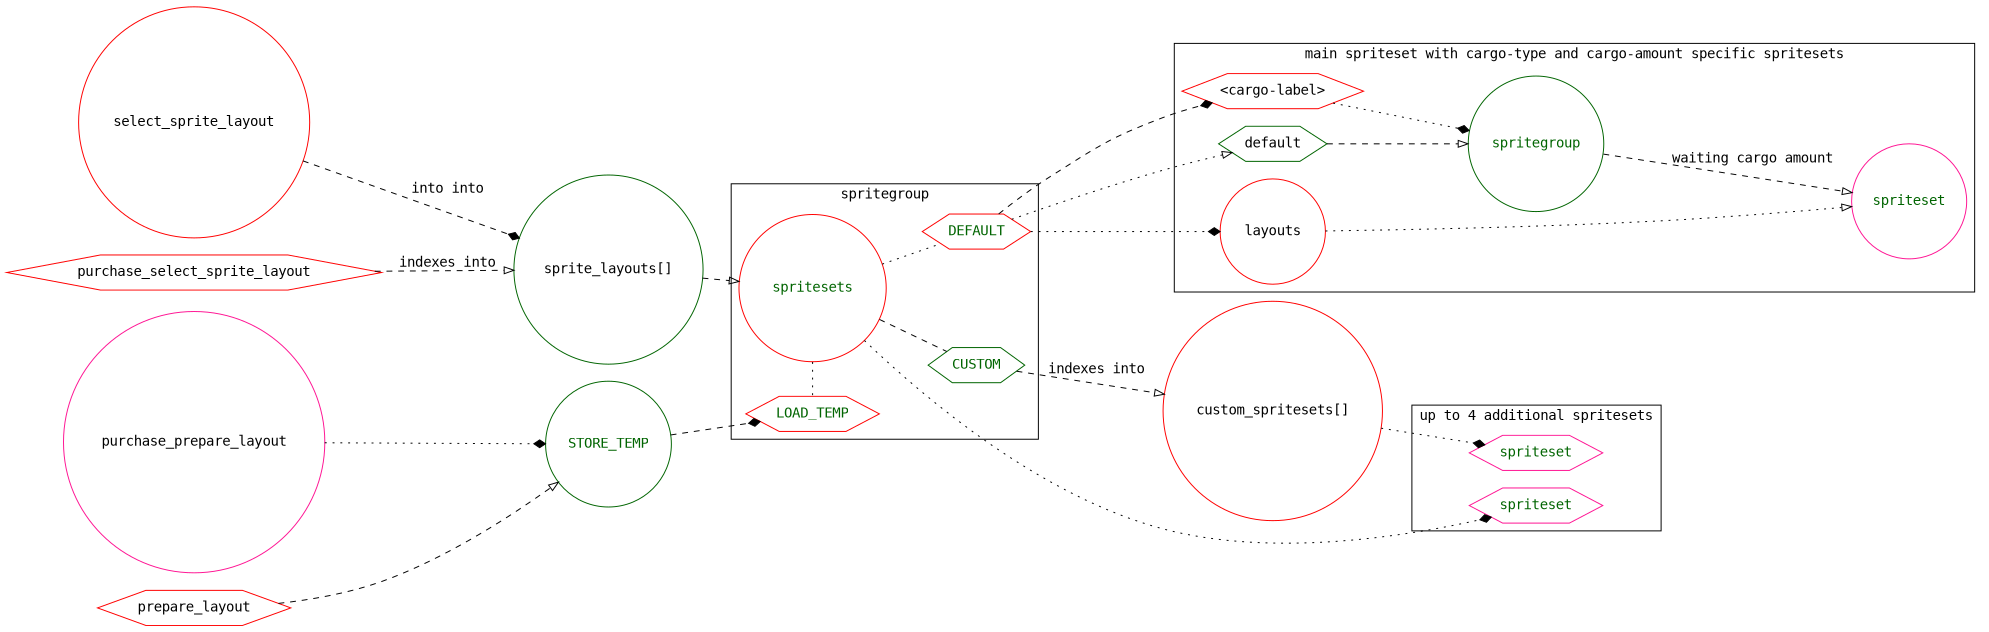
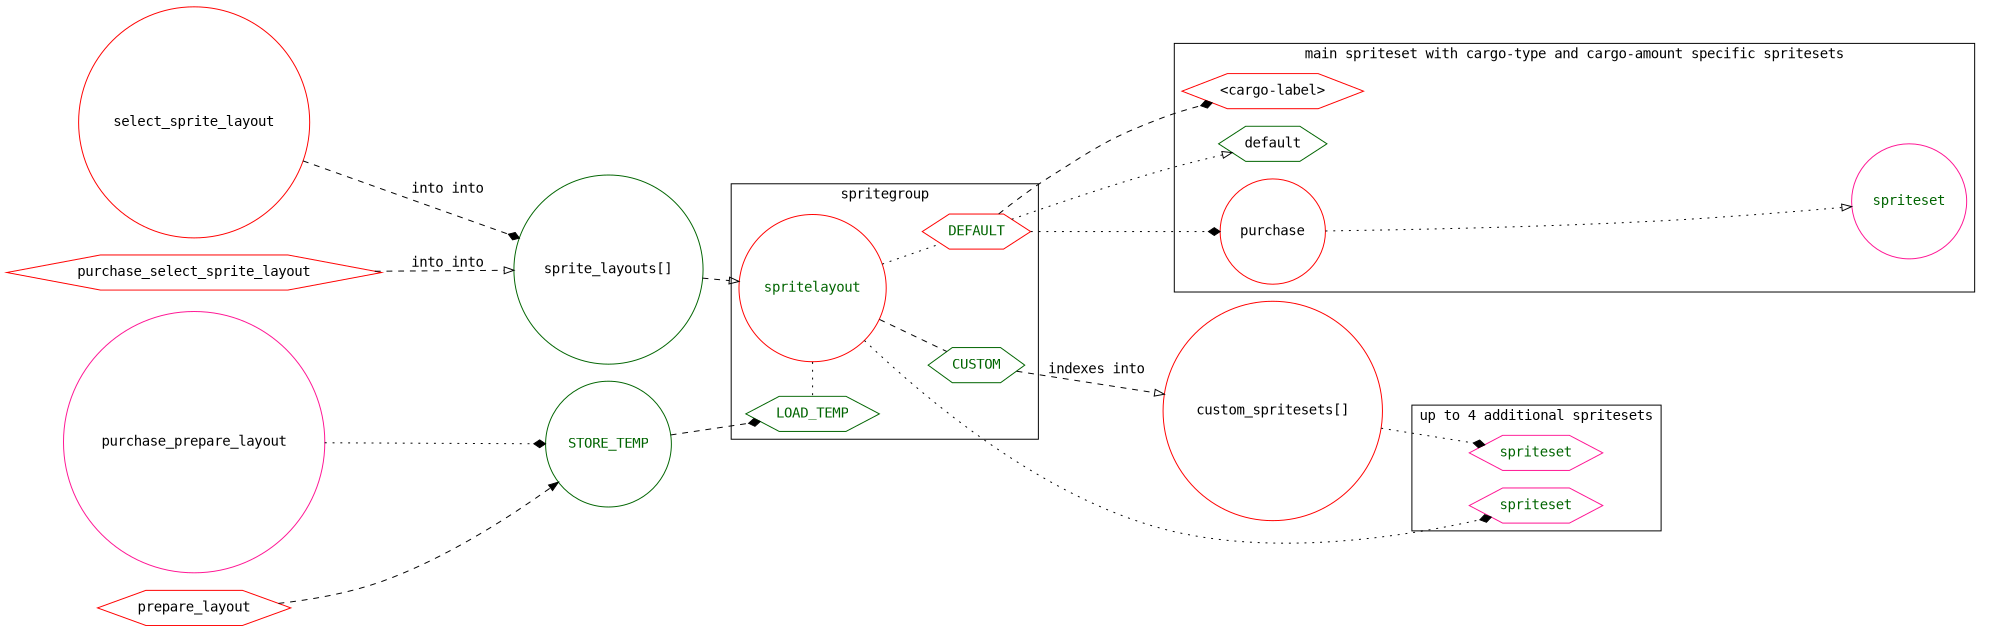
  digraph {
    fontname="DejaVu Sans Mono"
    rankdir=LR
    node [color=red fontname="DejaVu Sans Mono" shape=circle]
    edge [arrowhead=diamond fontname="DejaVu Sans Mono" style=dashed]
    select_sprite_layout
    purchase_select_sprite_layout [shape=hexagon]
    prepare_layout [shape=hexagon]
    purchase_prepare_layout [color=deeppink]
-   LOAD_TEMP [fontcolor=darkgreen shape=hexagon]
-   spritelayout [fontcolor=darkgreen label=spritesets]
+   LOAD_TEMP [color=darkgreen fontcolor=darkgreen shape=hexagon]
+   spritelayout [fontcolor=darkgreen]
    DEFAULT [fontcolor=darkgreen shape=hexagon]
    CUSTOM [color=darkgreen fontcolor=darkgreen shape=hexagon]
    default [color=darkgreen shape=hexagon]
    n10 [label="<cargo-label>" shape=hexagon]
-   purchase [label=layouts]
-   spritegroup [color=darkgreen fontcolor=darkgreen]
+   purchase
    spriteset [color=deeppink fontcolor=darkgreen]
    n14 [color=deeppink fontcolor=darkgreen label=spriteset shape=hexagon]
    n15 [color=deeppink fontcolor=darkgreen label=spriteset shape=hexagon]
    n16 [color=darkgreen label="sprite_layouts[]"]
    STORE_TEMP [color=darkgreen fontcolor=darkgreen]
    n18 [label="custom_spritesets[]"]
    subgraph sub_1 {
      rank=same
      select_sprite_layout
      purchase_select_sprite_layout
      prepare_layout
      purchase_prepare_layout
    }
    subgraph cluster_2 {
      label=spritegroup
      rank=same
      LOAD_TEMP
      spritelayout
      DEFAULT
      CUSTOM
    }
    subgraph cluster_3 {
      label="main spriteset with cargo-type and cargo-amount specific spritesets"
-     spritegroup
      spriteset
      subgraph sub_4 {
        label="main spriteset with cargo-type and cargo-amount specific spritesets"
        rank=same
        default
        n10
        purchase
      }
    }
    subgraph cluster_5 {
      label="up to 4 additional spritesets"
      rank=same
      n14
      n15
    }
    select_sprite_layout -> n16 [label="into into"]
-   purchase_select_sprite_layout -> n16 [arrowhead=onormal label="indexes into"]
-   prepare_layout -> STORE_TEMP [arrowhead=onormal]
+   purchase_select_sprite_layout -> n16 [arrowhead=onormal label="into into"]
+   prepare_layout -> STORE_TEMP [arrowhead=normal]
    purchase_prepare_layout -> STORE_TEMP [style=dotted]
    spritelayout -> LOAD_TEMP [constraint=false dir=none style=dotted arrowhead=""]
    spritelayout -> DEFAULT [dir=none style=dotted arrowhead=""]
    spritelayout -> CUSTOM [dir=none arrowhead=""]
    spritelayout -> n15 [style=dotted]
    DEFAULT -> default [arrowhead=onormal style=dotted]
    DEFAULT -> n10
    DEFAULT -> purchase [style=dotted]
    CUSTOM -> n18 [arrowhead=onormal label="indexes into"]
-   default -> spritegroup [arrowhead=onormal]
-   n10 -> spritegroup [style=dotted]
    purchase -> spriteset [arrowhead=onormal style=dotted]
-   spritegroup -> spriteset [arrowhead=onormal label="\nwaiting cargo amount"]
    n16 -> spritelayout [arrowhead=onormal]
    STORE_TEMP -> LOAD_TEMP
    n18 -> n14 [style=dotted]
  }
